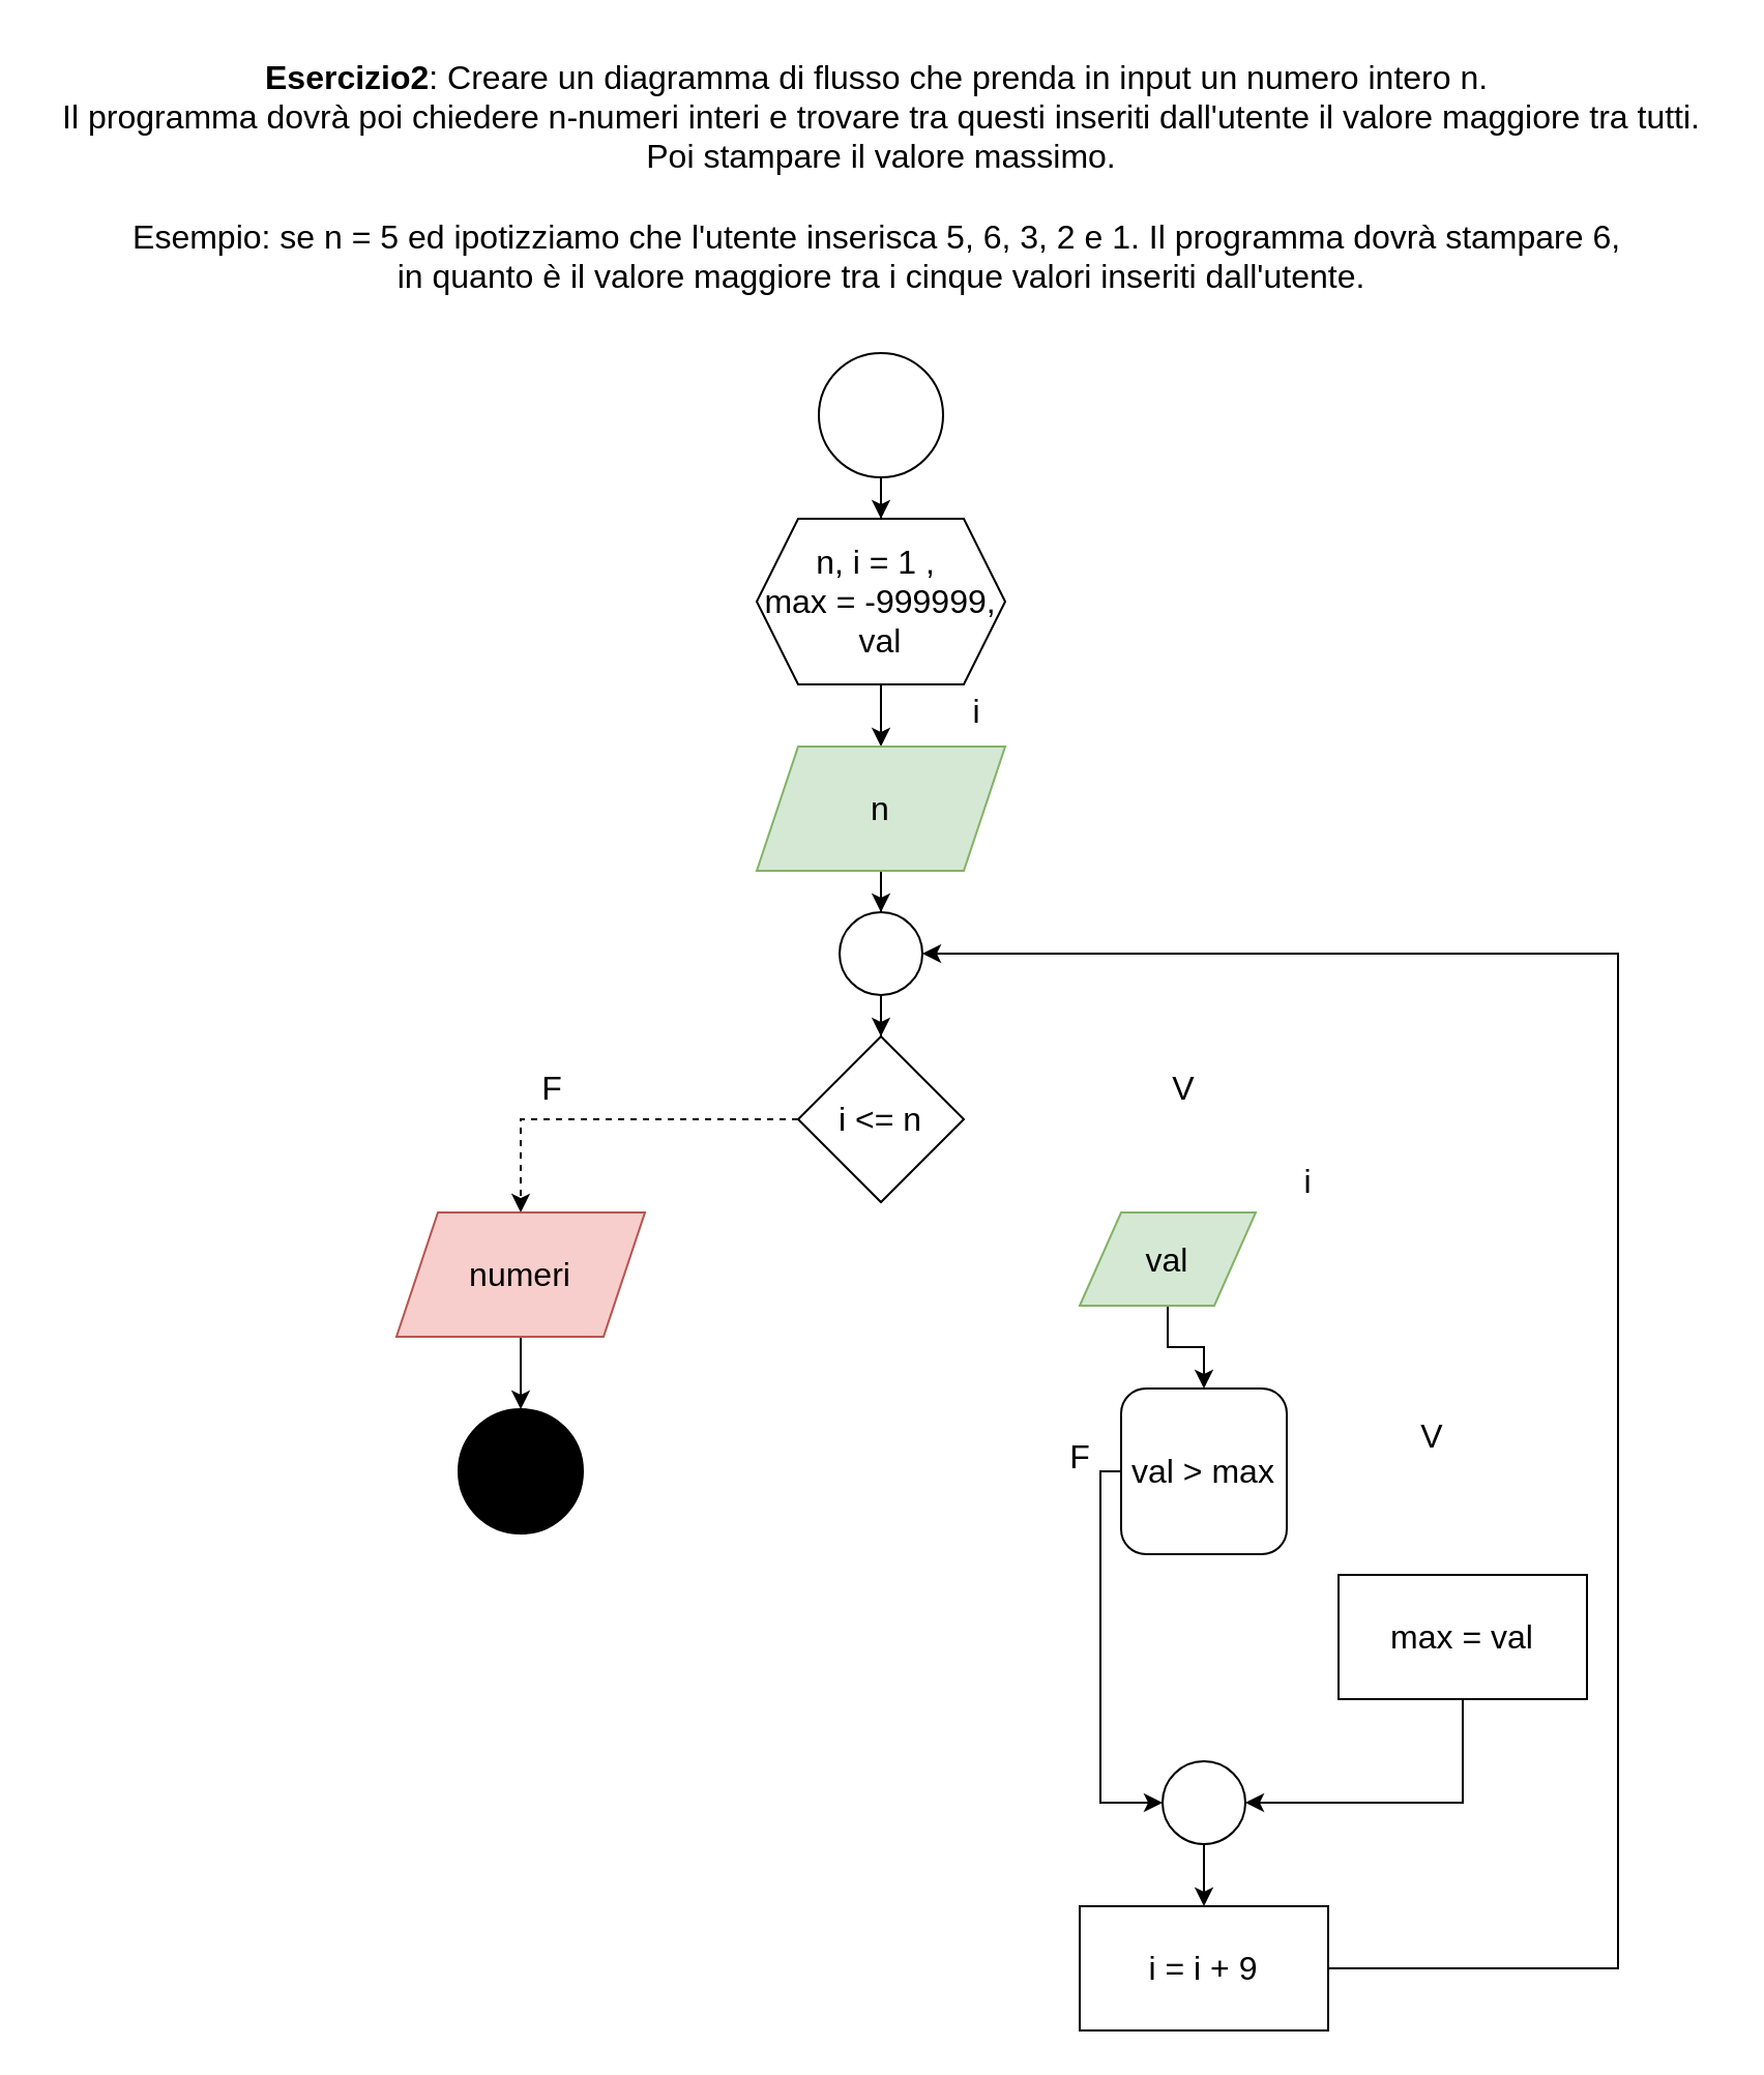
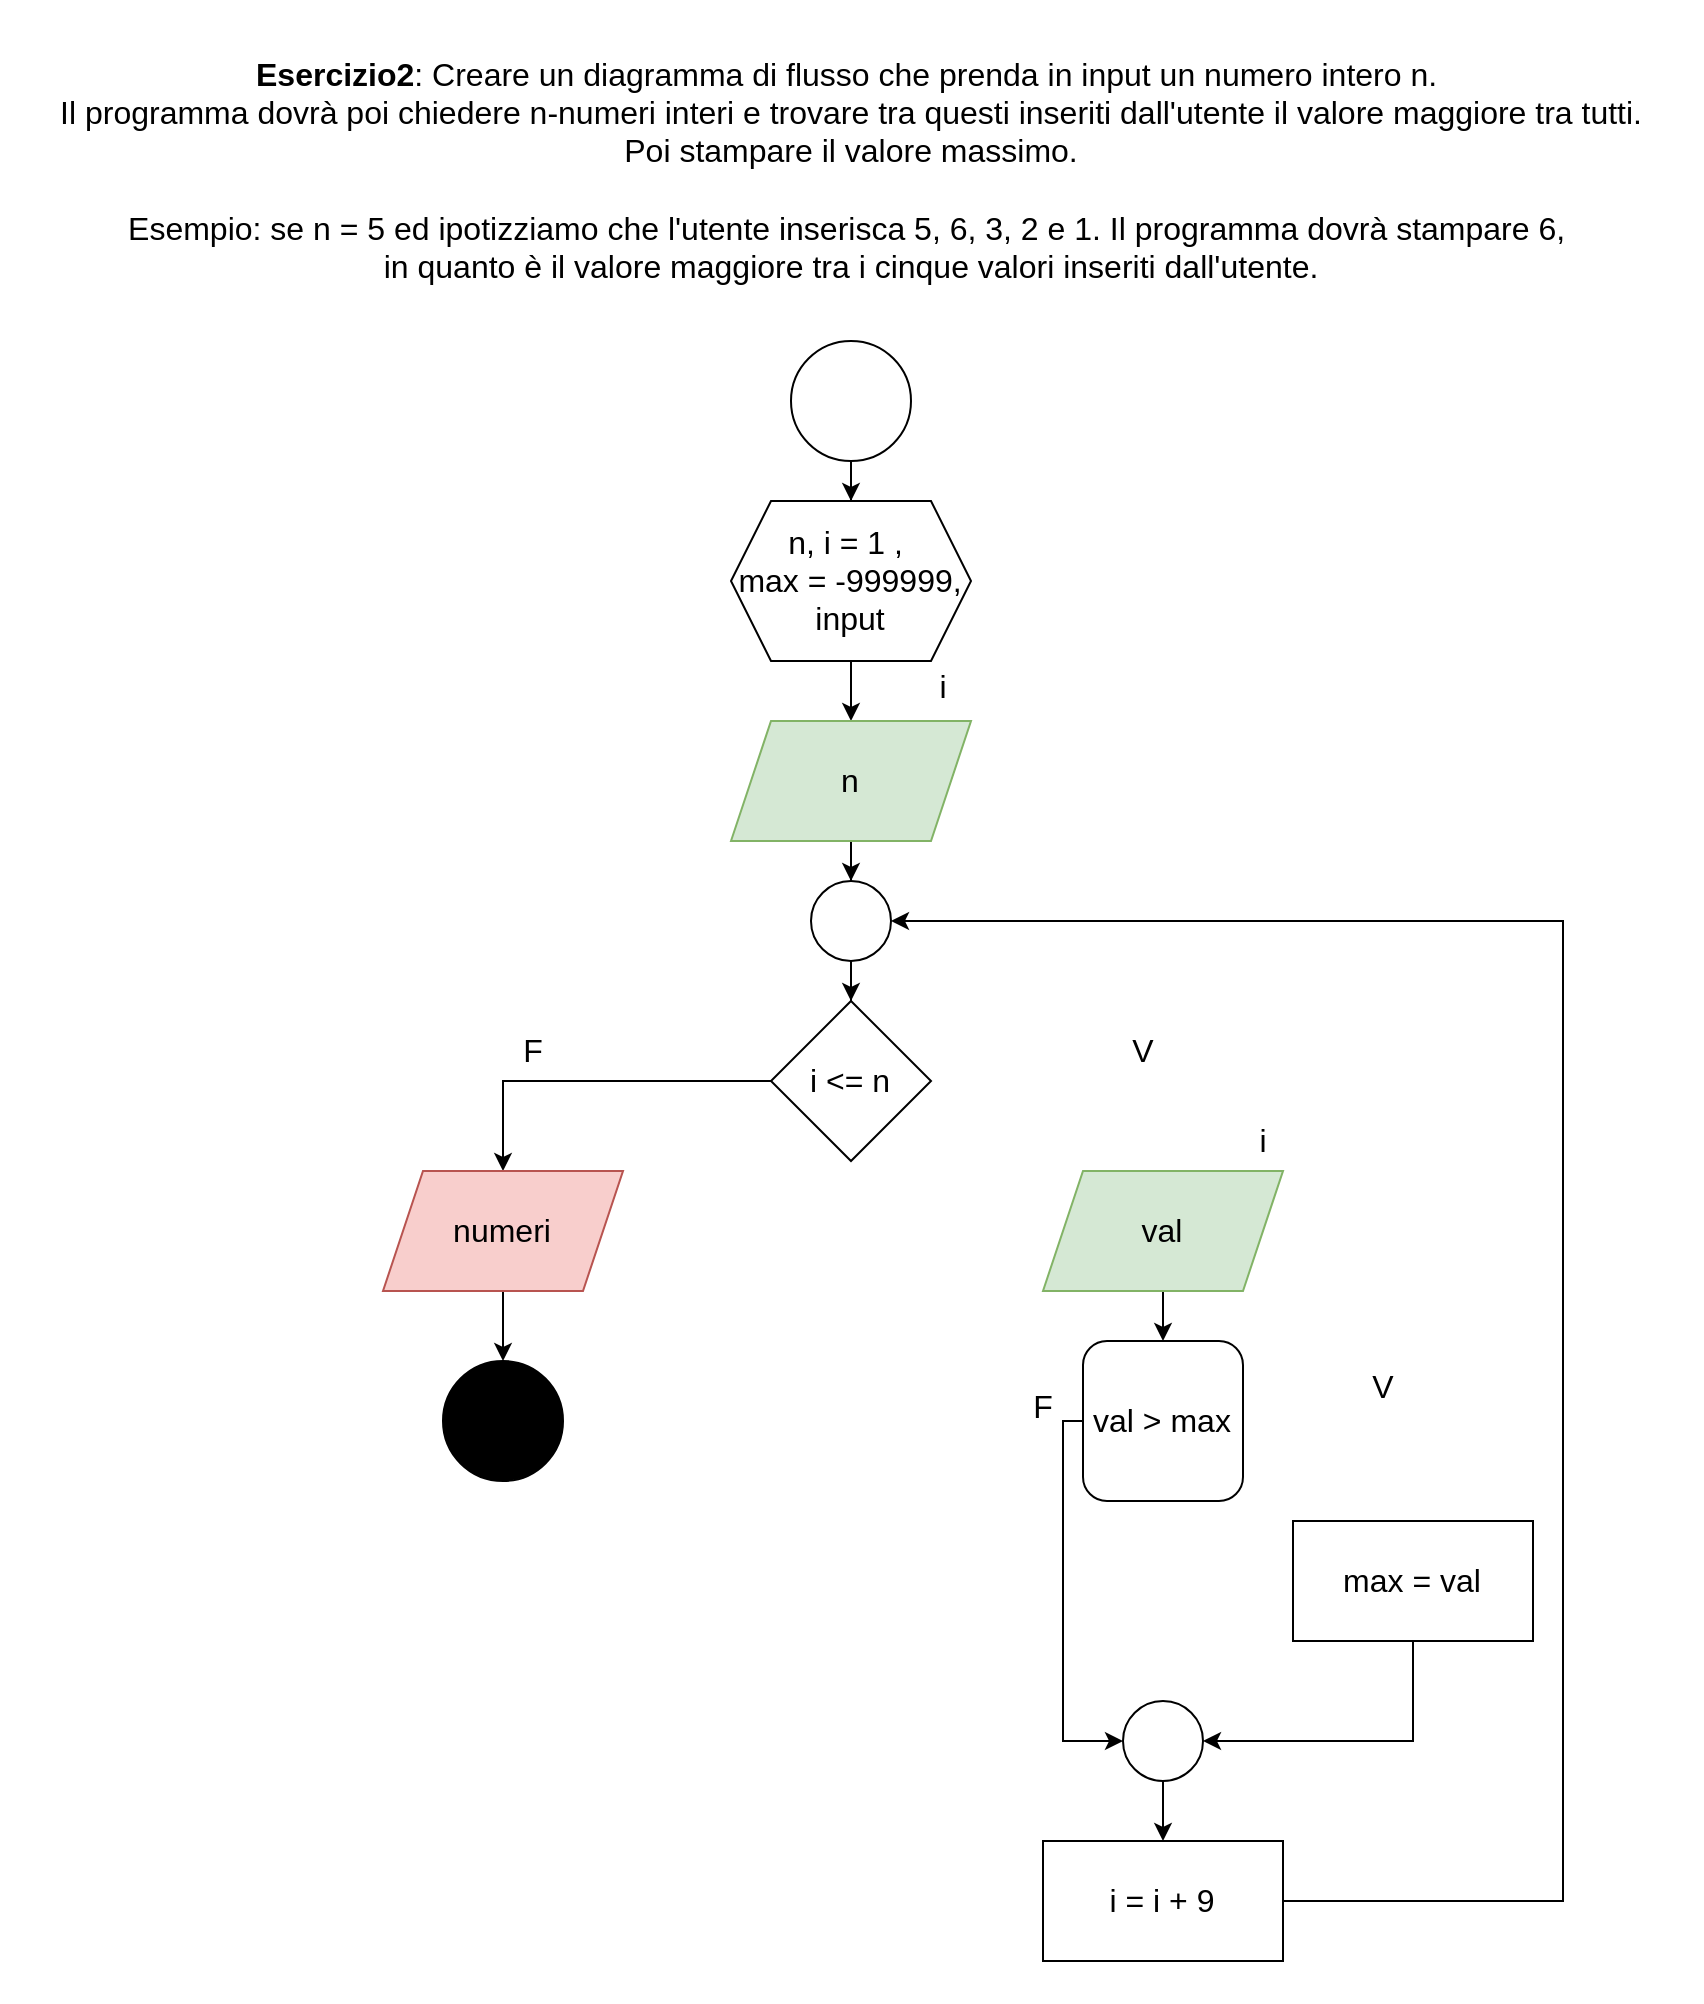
  <mxCell id="0" />
  <mxCell id="1" parent="0" />
  <mxCell id="2" value="&lt;div&gt;&lt;b&gt;Esercizio2&lt;/b&gt;: Creare un diagramma di flusso che prenda in input un numero intero n.&amp;nbsp;&lt;br&gt;&lt;/div&gt;&lt;div&gt;Il programma dovrà poi chiedere n-numeri interi e trovare tra questi inseriti dall'utente il valore maggiore tra tutti.&lt;/div&gt;&lt;div&gt;Poi stampare il valore massimo.&lt;/div&gt;&lt;div&gt;&lt;br&gt;&lt;/div&gt;&lt;div&gt;Esempio: se n = 5 ed ipotizziamo che l'utente inserisca 5, 6, 3, 2 e 1. Il programma dovrà stampare 6,&amp;nbsp;&lt;/div&gt;&lt;div&gt;in quanto è il valore maggiore tra i cinque valori inseriti dall'utente.&lt;/div&gt;" style="text;html=1;align=center;verticalAlign=middle;resizable=0;points=[];autosize=1;strokeColor=none;fillColor=none;fontSize=16;" vertex="1" parent="1"><mxGeometry x="20" y="20" width="810" height="130" as="geometry" /></mxCell>
  <mxCell id="3" value="" style="edgeStyle=orthogonalEdgeStyle;rounded=0;orthogonalLoop=1;jettySize=auto;html=1;fontSize=16;" edge="1" parent="1" source="4" target="6"><mxGeometry relative="1" as="geometry" /></mxCell>
  <mxCell id="4" value="" style="ellipse;whiteSpace=wrap;html=1;aspect=fixed;fontSize=16;" vertex="1" parent="1"><mxGeometry x="395" y="170" width="60" height="60" as="geometry" /></mxCell>
  <mxCell id="5" value="" style="edgeStyle=orthogonalEdgeStyle;rounded=0;orthogonalLoop=1;jettySize=auto;html=1;fontSize=16;" edge="1" parent="1" source="6" target="8"><mxGeometry relative="1" as="geometry" /></mxCell>
- <mxCell id="6" value="n, i = 1 ,&amp;nbsp;&lt;div&gt;max = -999999, val&lt;/div&gt;" style="shape=hexagon;perimeter=hexagonPerimeter2;whiteSpace=wrap;html=1;fixedSize=1;fontSize=16;" vertex="1" parent="1"><mxGeometry x="365" y="250" width="120" height="80" as="geometry" /></mxCell>
+ <mxCell id="6" value="n, i = 1 ,&amp;nbsp;&lt;div&gt;max = -999999, input&lt;/div&gt;" style="shape=hexagon;perimeter=hexagonPerimeter2;whiteSpace=wrap;html=1;fixedSize=1;fontSize=16;" vertex="1" parent="1"><mxGeometry x="365" y="250" width="120" height="80" as="geometry" /></mxCell>
  <mxCell id="7" value="" style="edgeStyle=orthogonalEdgeStyle;rounded=0;orthogonalLoop=1;jettySize=auto;html=1;fontSize=16;" edge="1" parent="1" source="8" target="23"><mxGeometry relative="1" as="geometry" /></mxCell>
  <mxCell id="8" value="n" style="shape=parallelogram;perimeter=parallelogramPerimeter;whiteSpace=wrap;html=1;fixedSize=1;fillColor=#d5e8d4;strokeColor=#82b366;fontSize=16;" vertex="1" parent="1"><mxGeometry x="365" y="360" width="120" height="60" as="geometry" /></mxCell>
- <mxCell id="9" value="" style="edgeStyle=orthogonalEdgeStyle;rounded=0;orthogonalLoop=1;jettySize=auto;html=1;fontSize=16;dashed=1;" edge="1" parent="1" source="10" target="25"><mxGeometry relative="1" as="geometry" /></mxCell>
+ <mxCell id="9" value="" style="edgeStyle=orthogonalEdgeStyle;rounded=0;orthogonalLoop=1;jettySize=auto;html=1;fontSize=16;" edge="1" parent="1" source="10" target="25"><mxGeometry relative="1" as="geometry" /></mxCell>
  <mxCell id="10" value="i &amp;lt;= n" style="rhombus;whiteSpace=wrap;html=1;fontSize=16;" vertex="1" parent="1"><mxGeometry x="385" y="500" width="80" height="80" as="geometry" /></mxCell>
  <mxCell id="11" value="i" style="text;html=1;align=center;verticalAlign=middle;resizable=0;points=[];autosize=1;strokeColor=none;fillColor=none;fontSize=16;" vertex="1" parent="1"><mxGeometry x="456" y="328" width="30" height="30" as="geometry" /></mxCell>
  <mxCell id="12" value="" style="edgeStyle=orthogonalEdgeStyle;rounded=0;orthogonalLoop=1;jettySize=auto;html=1;fontSize=16;" edge="1" parent="1" source="13" target="16"><mxGeometry relative="1" as="geometry" /></mxCell>
- <mxCell id="13" value="val" style="shape=parallelogram;perimeter=parallelogramPerimeter;whiteSpace=wrap;html=1;fixedSize=1;fillColor=#d5e8d4;strokeColor=#82b366;fontSize=16;" vertex="1" parent="1"><mxGeometry x="521" y="585" width="85" height="45" as="geometry" /></mxCell>
+ <mxCell id="13" value="val" style="shape=parallelogram;perimeter=parallelogramPerimeter;whiteSpace=wrap;html=1;fixedSize=1;fillColor=#d5e8d4;strokeColor=#82b366;fontSize=16;" vertex="1" parent="1"><mxGeometry x="521" y="585" width="120" height="60" as="geometry" /></mxCell>
  <mxCell id="14" value="i" style="text;html=1;align=center;verticalAlign=middle;resizable=0;points=[];autosize=1;strokeColor=none;fillColor=none;fontSize=16;" vertex="1" parent="1"><mxGeometry x="616" y="555" width="30" height="30" as="geometry" /></mxCell>
  <mxCell id="15" style="edgeStyle=orthogonalEdgeStyle;rounded=0;orthogonalLoop=1;jettySize=auto;html=1;entryX=0;entryY=0.5;entryDx=0;entryDy=0;fontSize=16;" edge="1" parent="1" source="16" target="21"><mxGeometry relative="1" as="geometry"><Array as="points"><mxPoint x="531" y="710" /><mxPoint x="531" y="870" /></Array></mxGeometry></mxCell>
  <mxCell id="16" value="val &amp;gt; max" style="whiteSpace=wrap;html=1;fontSize=16;rounded=1;" vertex="1" parent="1"><mxGeometry x="541" y="670" width="80" height="80" as="geometry" /></mxCell>
  <mxCell id="17" value="V" style="text;html=1;align=center;verticalAlign=middle;resizable=0;points=[];autosize=1;strokeColor=none;fillColor=none;fontSize=16;" vertex="1" parent="1"><mxGeometry x="556" y="510" width="30" height="30" as="geometry" /></mxCell>
  <mxCell id="18" value="" style="edgeStyle=orthogonalEdgeStyle;rounded=0;orthogonalLoop=1;jettySize=auto;html=1;fontSize=16;" edge="1" parent="1" source="19" target="21"><mxGeometry relative="1" as="geometry"><Array as="points"><mxPoint x="706" y="870" /></Array></mxGeometry></mxCell>
  <mxCell id="19" value="max = val" style="whiteSpace=wrap;html=1;fontSize=16;" vertex="1" parent="1"><mxGeometry x="646" y="760" width="120" height="60" as="geometry" /></mxCell>
  <mxCell id="20" value="" style="edgeStyle=orthogonalEdgeStyle;rounded=0;orthogonalLoop=1;jettySize=auto;html=1;fontSize=16;" edge="1" parent="1" source="21" target="27"><mxGeometry relative="1" as="geometry" /></mxCell>
  <mxCell id="21" value="" style="ellipse;whiteSpace=wrap;html=1;fontSize=16;" vertex="1" parent="1"><mxGeometry x="561" y="850" width="40" height="40" as="geometry" /></mxCell>
  <mxCell id="22" value="" style="edgeStyle=orthogonalEdgeStyle;rounded=0;orthogonalLoop=1;jettySize=auto;html=1;fontSize=16;" edge="1" parent="1" source="23" target="10"><mxGeometry relative="1" as="geometry" /></mxCell>
  <mxCell id="23" value="" style="ellipse;whiteSpace=wrap;html=1;fontSize=16;" vertex="1" parent="1"><mxGeometry x="405" y="440" width="40" height="40" as="geometry" /></mxCell>
  <mxCell id="24" value="" style="edgeStyle=orthogonalEdgeStyle;rounded=0;orthogonalLoop=1;jettySize=auto;html=1;fontSize=16;" edge="1" parent="1" source="25" target="29"><mxGeometry relative="1" as="geometry" /></mxCell>
  <mxCell id="25" value="numeri" style="shape=parallelogram;perimeter=parallelogramPerimeter;whiteSpace=wrap;html=1;fixedSize=1;fillColor=#f8cecc;strokeColor=#b85450;fontSize=16;" vertex="1" parent="1"><mxGeometry x="191" y="585" width="120" height="60" as="geometry" /></mxCell>
  <mxCell id="26" style="edgeStyle=orthogonalEdgeStyle;rounded=0;orthogonalLoop=1;jettySize=auto;html=1;entryX=1;entryY=0.5;entryDx=0;entryDy=0;fontSize=16;" edge="1" parent="1" source="27" target="23"><mxGeometry relative="1" as="geometry"><Array as="points"><mxPoint x="781" y="950" /><mxPoint x="781" y="460" /></Array></mxGeometry></mxCell>
  <mxCell id="27" value="i = i + 9" style="whiteSpace=wrap;html=1;fontSize=16;" vertex="1" parent="1"><mxGeometry x="521" y="920" width="120" height="60" as="geometry" /></mxCell>
  <mxCell id="28" value="F" style="text;html=1;align=center;verticalAlign=middle;resizable=0;points=[];autosize=1;strokeColor=none;fillColor=none;fontSize=16;" vertex="1" parent="1"><mxGeometry x="251" y="510" width="30" height="30" as="geometry" /></mxCell>
  <mxCell id="29" value="" style="ellipse;whiteSpace=wrap;html=1;aspect=fixed;fillColor=#000000;fontSize=16;" vertex="1" parent="1"><mxGeometry x="221" y="680" width="60" height="60" as="geometry" /></mxCell>
  <mxCell id="30" value="V" style="text;html=1;align=center;verticalAlign=middle;resizable=0;points=[];autosize=1;strokeColor=none;fillColor=none;fontSize=16;" vertex="1" parent="1"><mxGeometry x="676" y="678" width="30" height="30" as="geometry" /></mxCell>
  <mxCell id="31" value="F" style="text;html=1;align=center;verticalAlign=middle;resizable=0;points=[];autosize=1;strokeColor=none;fillColor=none;fontSize=16;" vertex="1" parent="1"><mxGeometry x="506" y="688" width="30" height="30" as="geometry" /></mxCell>
